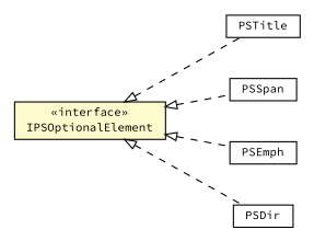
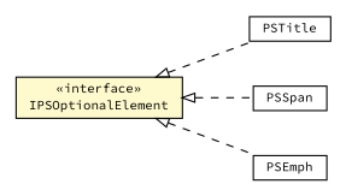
  digraph {
    fontname="Source Code Pro"
    nodesep=0.25
    rankdir=LR
    ranksep=0.5
    node [fontcolor=black fontname="Source Code Pro" fontsize=10.0 shape=plaintext]
    edge [arrowtail=empty dir=back fontname="Source Code Pro" fontsize=10 headport=p labelfontname=arial labelfontsize=10 style=dashed tailport=p]
    n1 [label=<<table title="com.helger.schematron.pure.model.PSTitle" border="0" cellborder="1" cellspacing="0" cellpadding="2" port="p" href="./PSTitle.html"> 		<tr><td><table border="0" cellspacing="0" cellpadding="1"> <tr><td align="center" balign="center"> PSTitle </td></tr> 		</table></td></tr> 		</table>>]
    n2 [label=<<table title="com.helger.schematron.pure.model.PSSpan" border="0" cellborder="1" cellspacing="0" cellpadding="2" port="p" href="./PSSpan.html"> 		<tr><td><table border="0" cellspacing="0" cellpadding="1"> <tr><td align="center" balign="center"> PSSpan </td></tr> 		</table></td></tr> 		</table>>]
    n3 [label=<<table title="com.helger.schematron.pure.model.PSEmph" border="0" cellborder="1" cellspacing="0" cellpadding="2" port="p" href="./PSEmph.html"> 		<tr><td><table border="0" cellspacing="0" cellpadding="1"> <tr><td align="center" balign="center"> PSEmph </td></tr> 		</table></td></tr> 		</table>>]
-   n4 [label=<<table title="com.helger.schematron.pure.model.PSDir" border="0" cellborder="1" cellspacing="0" cellpadding="2" port="p" href="./PSDir.html"> 		<tr><td><table border="0" cellspacing="0" cellpadding="1"> <tr><td align="center" balign="center"> PSDir </td></tr> 		</table></td></tr> 		</table>>]
    n5 [label=<<table title="com.helger.schematron.pure.model.IPSOptionalElement" border="0" cellborder="1" cellspacing="0" cellpadding="2" port="p" bgcolor="lemonChiffon" href="./IPSOptionalElement.html"> 		<tr><td><table border="0" cellspacing="0" cellpadding="1"> <tr><td align="center" balign="center"> &#171;interface&#187; </td></tr> <tr><td align="center" balign="center"> IPSOptionalElement </td></tr> 		</table></td></tr> 		</table>>]
    n5 -> n1
    n5 -> n2
    n5 -> n3
-   n5 -> n4
  }
